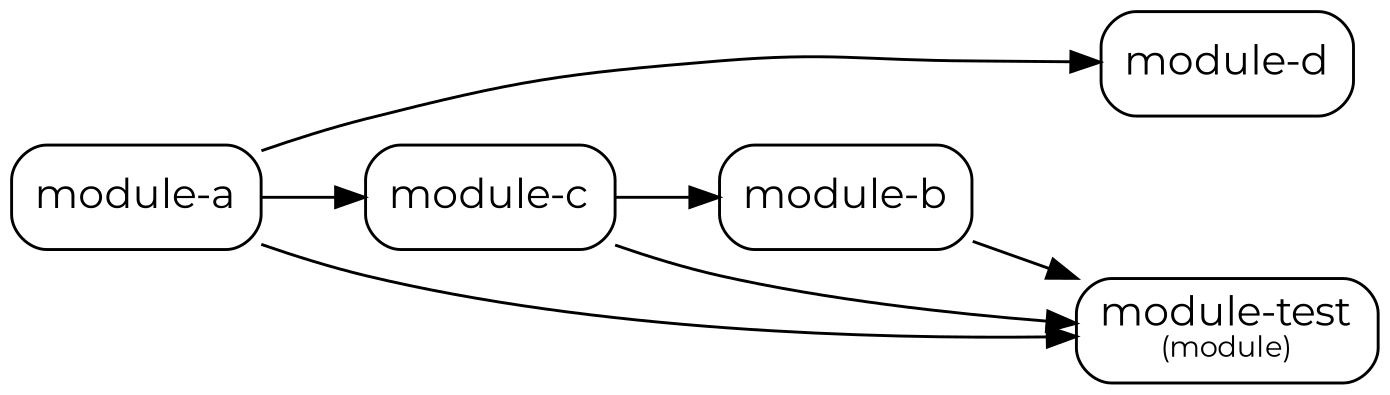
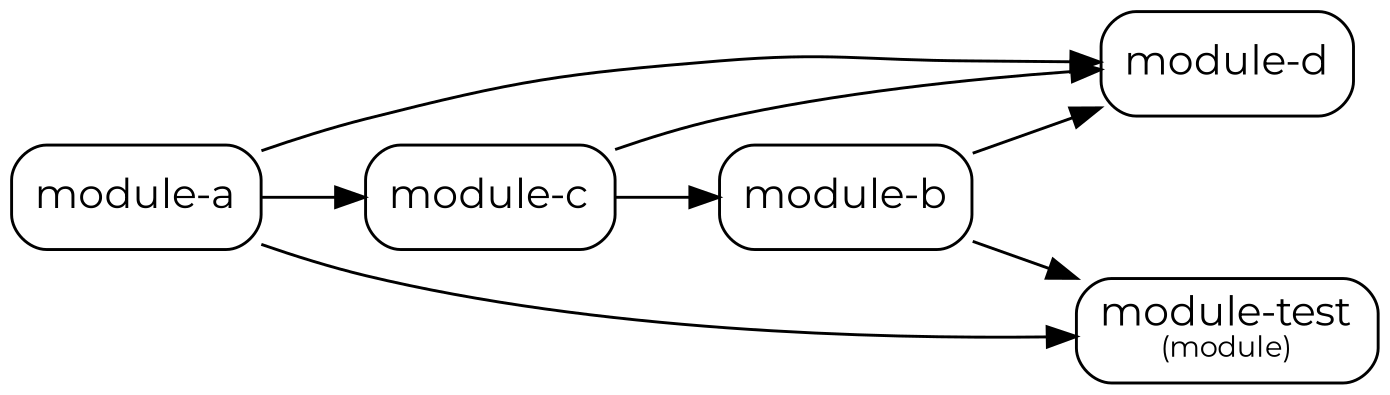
  digraph {
    fontname=Montserrat
    rankdir=LR
    node [fontname=Montserrat fontsize=14 shape=box style=rounded]
    edge [fontname=Montserrat fontsize=10]
    n1 [label=<module-b>]
    n2 [label=<module-d>]
    n3 [label=<module-test<font point-size="10"><br/>(module)</font>>]
    n4 [label=<module-c>]
    n5 [label=<module-a>]
+   n1 -> n2
    n1 -> n3
    n4 -> n1
-   n4 -> n3
+   n4 -> n2
    n5 -> n2
    n5 -> n3
    n5 -> n4
  }
